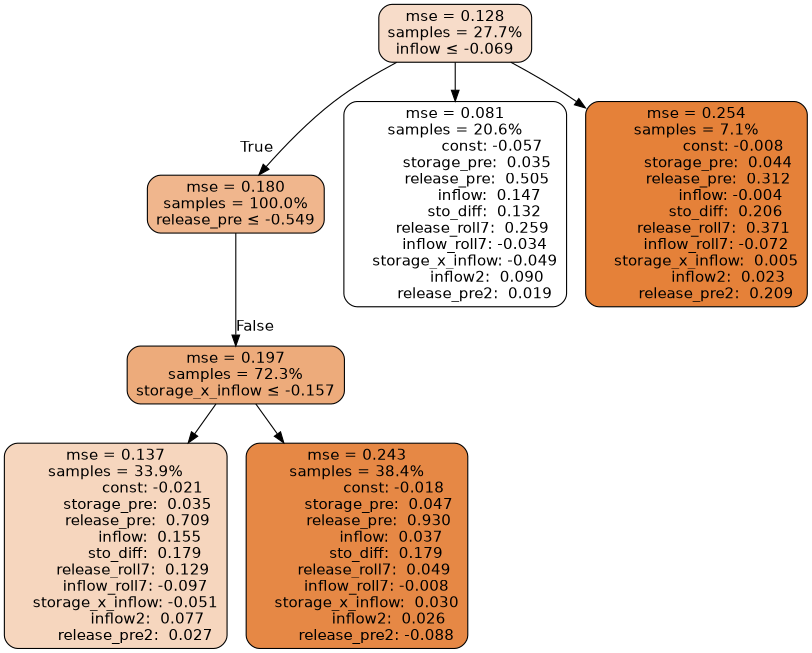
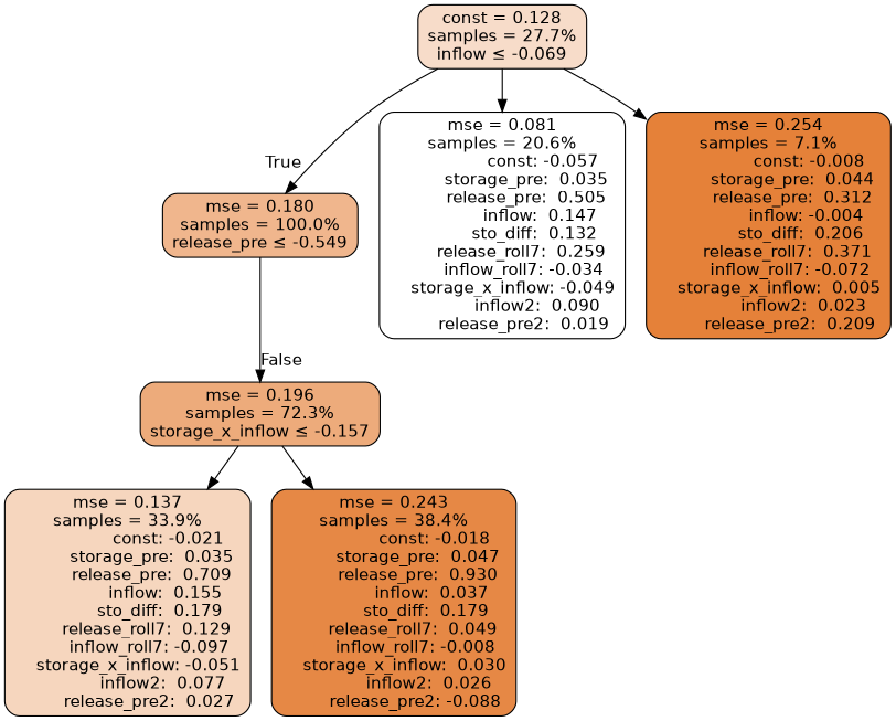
  digraph {
    node [color=black fontname=helvetica shape=rectangle style="filled, rounded"]
    edge [fontname=helvetica]
    n1 [fillcolor="#f0b68d" label="mse = 0.180\nsamples = 100.0%\nrelease_pre &le; -0.549"]
-   n2 [fillcolor="#edab7b" label="mse = 0.197\nsamples = 72.3%\nstorage_x_inflow &le; -0.157"]
-   n3 [fillcolor="#f7dcc9" label="mse = 0.128\nsamples = 27.7%\ninflow &le; -0.069"]
+   n2 [fillcolor="#edab7b" label="mse = 0.196\nsamples = 72.3%\nstorage_x_inflow &le; -0.157"]
+   n3 [fillcolor="#f7dcc9" label="const = 0.128\nsamples = 27.7%\ninflow &le; -0.069"]
    n4 [fillcolor="#ffffff" label="mse = 0.081\nsamples = 20.6%\n               const: -0.057\n         storage_pre:  0.035\n         release_pre:  0.505\n              inflow:  0.147\n            sto_diff:  0.132\n       release_roll7:  0.259\n        inflow_roll7: -0.034\n    storage_x_inflow: -0.049\n             inflow2:  0.090\n        release_pre2:  0.019"]
    n5 [fillcolor="#e58139" label="mse = 0.254\nsamples = 7.1%\n               const: -0.008\n         storage_pre:  0.044\n         release_pre:  0.312\n              inflow: -0.004\n            sto_diff:  0.206\n       release_roll7:  0.371\n        inflow_roll7: -0.072\n    storage_x_inflow:  0.005\n             inflow2:  0.023\n        release_pre2:  0.209"]
    n6 [fillcolor="#f6d6be" label="mse = 0.137\nsamples = 33.9%\n               const: -0.021\n         storage_pre:  0.035\n         release_pre:  0.709\n              inflow:  0.155\n            sto_diff:  0.179\n       release_roll7:  0.129\n        inflow_roll7: -0.097\n    storage_x_inflow: -0.051\n             inflow2:  0.077\n        release_pre2:  0.027"]
    n7 [fillcolor="#e68845" label="mse = 0.243\nsamples = 38.4%\n               const: -0.018\n         storage_pre:  0.047\n         release_pre:  0.930\n              inflow:  0.037\n            sto_diff:  0.179\n       release_roll7:  0.049\n        inflow_roll7: -0.008\n    storage_x_inflow:  0.030\n             inflow2:  0.026\n        release_pre2: -0.088"]
    n1 -> n2 [headlabel=False labelangle=-45 labeldistance=2.5]
    n2 -> n6
    n2 -> n7
    n3 -> n1 [headlabel=True labelangle=45 labeldistance=2.5]
    n3 -> n4
    n3 -> n5
  }
